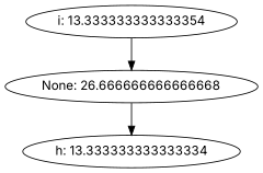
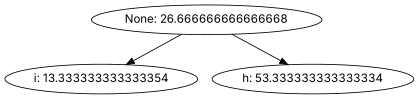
  strict digraph {
    fontname=Inter
    node [fontname=Inter]
    edge [fontname=Inter]
    n1 [label="i: 13.333333333333354"]
    "None: 26.666666666666668"
-   "h: 13.333333333333334"
-   n1 -> "None: 26.666666666666668"
+   "h: 13.333333333333334" [label="h: 53.333333333333334"]
+   "None: 26.666666666666668" -> n1
    "None: 26.666666666666668" -> "h: 13.333333333333334"
  }
